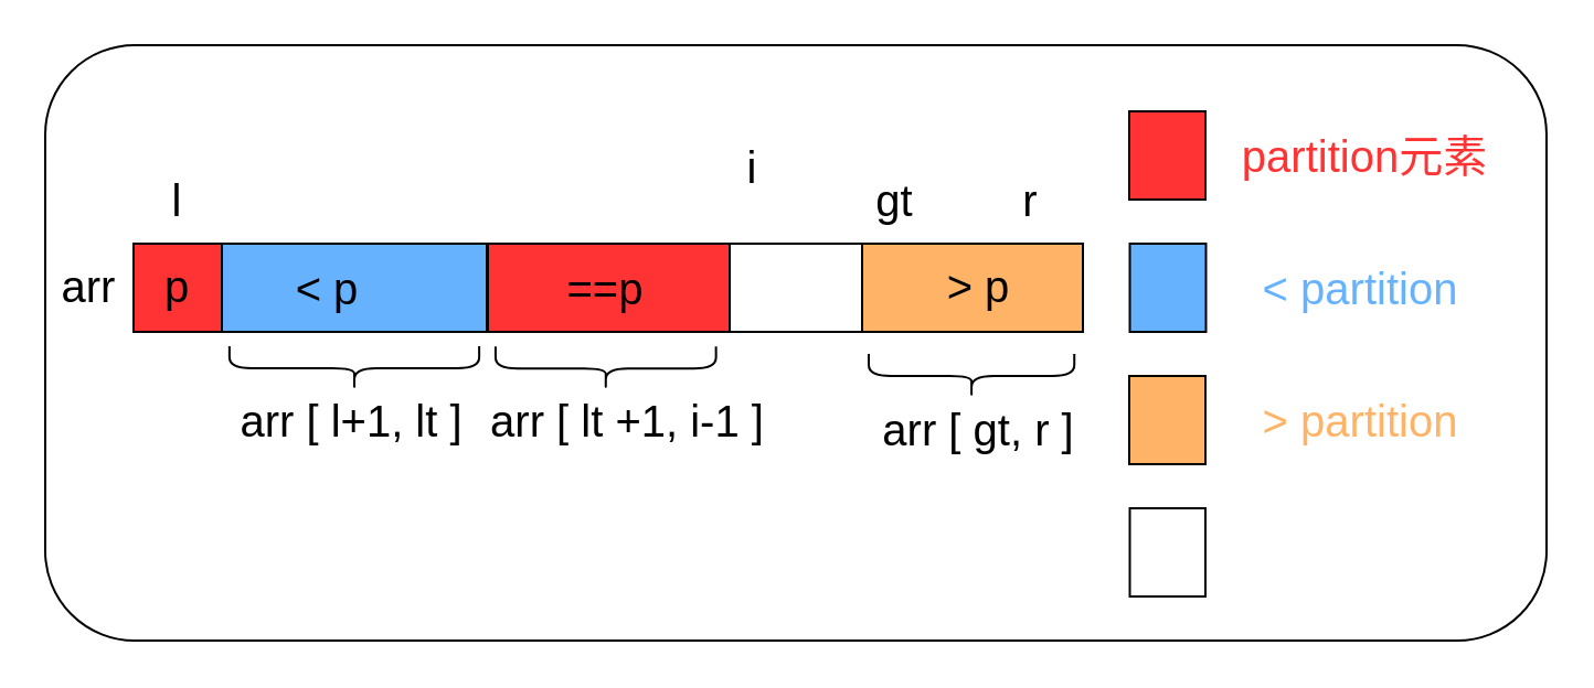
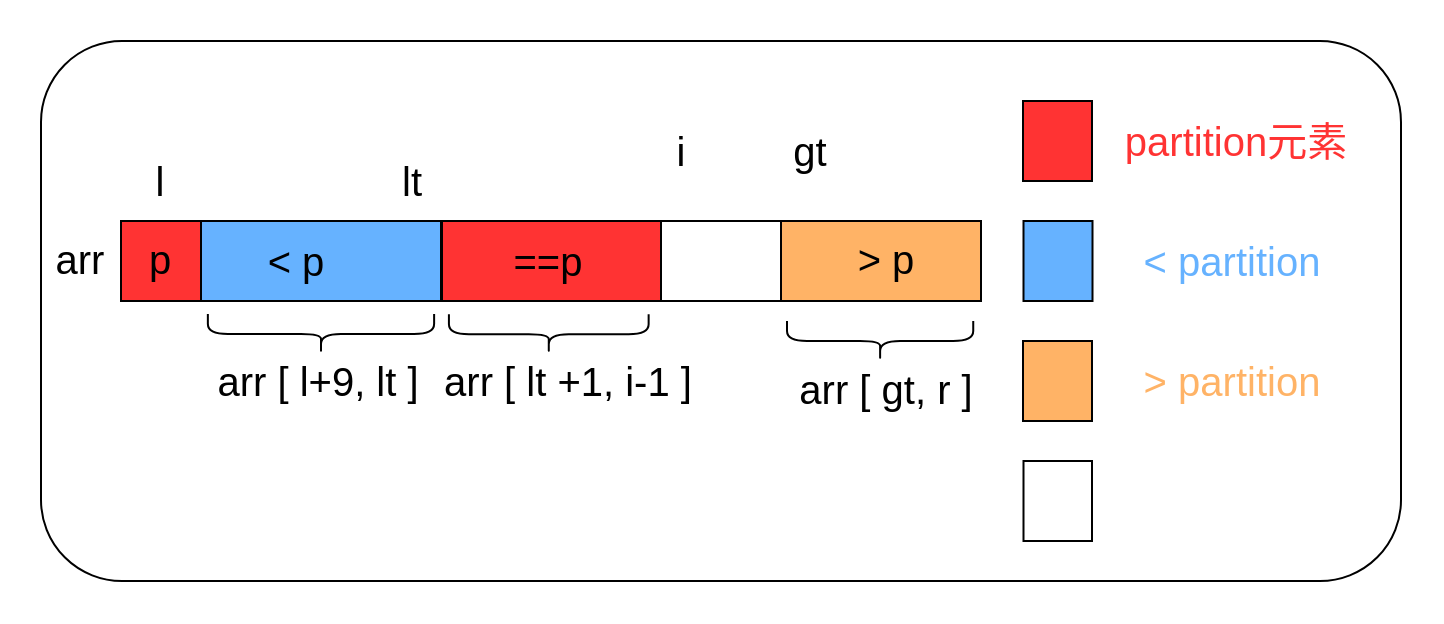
  <mxCell id="0" />
  <mxCell id="1" parent="0" />
  <mxCell id="2" value="" style="rounded=1;whiteSpace=wrap;html=1;" vertex="1" parent="1"><mxGeometry x="20" y="20" width="680" height="270" as="geometry" /></mxCell>
  <mxCell id="3" value="" style="rounded=0;whiteSpace=wrap;html=1;fillColor=none;" vertex="1" parent="1"><mxGeometry x="330" y="110" width="60" height="40" as="geometry" /></mxCell>
  <mxCell id="4" value="" style="rounded=0;whiteSpace=wrap;html=1;fillColor=#FF3333;" vertex="1" parent="1"><mxGeometry x="60" y="110" width="40" height="40" as="geometry" /></mxCell>
  <mxCell id="5" value="" style="rounded=0;whiteSpace=wrap;html=1;fillColor=#66B2FF;" vertex="1" parent="1"><mxGeometry x="100" y="110" width="120" height="40" as="geometry" /></mxCell>
  <mxCell id="6" value="" style="rounded=0;whiteSpace=wrap;html=1;fillColor=#FFB366;" vertex="1" parent="1"><mxGeometry x="390" y="110" width="100" height="40" as="geometry" /></mxCell>
+ <mxCell id="7" value="&lt;font style=&quot;font-size: 20px&quot;&gt;lt&lt;/font&gt;" style="text;html=1;strokeColor=none;fillColor=none;align=center;verticalAlign=middle;whiteSpace=wrap;rounded=0;" vertex="1" parent="1"><mxGeometry x="191" y="80" width="29.5" height="20" as="geometry" /></mxCell>
  <mxCell id="8" value="&lt;font style=&quot;font-size: 20px&quot;&gt;l&lt;/font&gt;" style="text;html=1;strokeColor=none;fillColor=none;align=center;verticalAlign=middle;whiteSpace=wrap;rounded=0;" vertex="1" parent="1"><mxGeometry x="60" y="80" width="40" height="20" as="geometry" /></mxCell>
  <mxCell id="9" value="&lt;font style=&quot;font-size: 20px&quot;&gt;i&lt;/font&gt;" style="text;html=1;strokeColor=none;fillColor=none;align=center;verticalAlign=middle;whiteSpace=wrap;rounded=0;" vertex="1" parent="1"><mxGeometry x="327" y="65" width="27" height="20" as="geometry" /></mxCell>
- <mxCell id="10" value="&lt;font style=&quot;font-size: 20px&quot;&gt;r&lt;/font&gt;" style="text;html=1;strokeColor=none;fillColor=none;align=center;verticalAlign=middle;whiteSpace=wrap;rounded=0;" vertex="1" parent="1"><mxGeometry x="453" y="80" width="27" height="20" as="geometry" /></mxCell>
  <mxCell id="11" value="&lt;font style=&quot;font-size: 20px&quot;&gt;p&lt;/font&gt;" style="text;html=1;strokeColor=none;fillColor=none;align=center;verticalAlign=middle;whiteSpace=wrap;rounded=0;" vertex="1" parent="1"><mxGeometry x="60" y="119" width="40" height="20" as="geometry" /></mxCell>
  <mxCell id="12" value="&lt;font style=&quot;font-size: 20px&quot;&gt;&amp;lt; p&lt;/font&gt;" style="text;html=1;strokeColor=none;fillColor=none;align=center;verticalAlign=middle;whiteSpace=wrap;rounded=0;" vertex="1" parent="1"><mxGeometry x="118" y="120" width="60" height="20" as="geometry" /></mxCell>
  <mxCell id="13" value="&lt;font style=&quot;font-size: 20px&quot;&gt;&amp;gt; p&lt;/font&gt;" style="text;html=1;strokeColor=none;fillColor=none;align=center;verticalAlign=middle;whiteSpace=wrap;rounded=0;" vertex="1" parent="1"><mxGeometry x="413" y="119" width="60" height="20" as="geometry" /></mxCell>
  <mxCell id="14" value="" style="rounded=0;whiteSpace=wrap;html=1;fillColor=#FF3333;" vertex="1" parent="1"><mxGeometry x="511" y="50" width="34.5" height="40" as="geometry" /></mxCell>
  <mxCell id="15" value="" style="rounded=0;whiteSpace=wrap;html=1;fillColor=#66B2FF;" vertex="1" parent="1"><mxGeometry x="511.25" y="110" width="34.5" height="40" as="geometry" /></mxCell>
  <mxCell id="16" value="" style="rounded=0;whiteSpace=wrap;html=1;fillColor=#FFB366;" vertex="1" parent="1"><mxGeometry x="511" y="170" width="34.5" height="40" as="geometry" /></mxCell>
  <mxCell id="17" value="" style="rounded=0;whiteSpace=wrap;html=1;fillColor=none;" vertex="1" parent="1"><mxGeometry x="511.25" y="230" width="34.25" height="40" as="geometry" /></mxCell>
  <mxCell id="18" value="&lt;font style=&quot;font-size: 20px&quot; color=&quot;#ff3333&quot;&gt;partition元素&lt;/font&gt;" style="text;html=1;strokeColor=none;fillColor=none;align=center;verticalAlign=middle;whiteSpace=wrap;rounded=0;" vertex="1" parent="1"><mxGeometry x="537.5" y="60" width="160" height="20" as="geometry" /></mxCell>
  <mxCell id="19" value="&lt;font style=&quot;font-size: 20px&quot; color=&quot;#66b2ff&quot;&gt;&amp;lt; partition&lt;/font&gt;" style="text;html=1;strokeColor=none;fillColor=none;align=center;verticalAlign=middle;whiteSpace=wrap;rounded=0;" vertex="1" parent="1"><mxGeometry x="535.5" y="120" width="160" height="20" as="geometry" /></mxCell>
  <mxCell id="20" value="&lt;font style=&quot;font-size: 20px&quot; color=&quot;#ffb366&quot;&gt;&amp;gt; partition&lt;/font&gt;" style="text;html=1;strokeColor=none;fillColor=none;align=center;verticalAlign=middle;whiteSpace=wrap;rounded=0;" vertex="1" parent="1"><mxGeometry x="560.5" y="180" width="110" height="20" as="geometry" /></mxCell>
  <mxCell id="21" value="" style="shape=curlyBracket;whiteSpace=wrap;html=1;rounded=1;flipH=1;rotation=90;" vertex="1" parent="1"><mxGeometry x="150" y="110" width="20" height="113.13" as="geometry" /></mxCell>
- <mxCell id="22" value="&lt;font style=&quot;font-size: 20px&quot;&gt;arr [ l+1, lt ]&lt;/font&gt;" style="text;html=1;strokeColor=none;fillColor=none;align=center;verticalAlign=middle;whiteSpace=wrap;rounded=0;" vertex="1" parent="1"><mxGeometry x="98" y="180" width="122" height="20" as="geometry" /></mxCell>
+ <mxCell id="22" value="&lt;font style=&quot;font-size: 20px&quot;&gt;arr [ l+9, lt ]&lt;/font&gt;" style="text;html=1;strokeColor=none;fillColor=none;align=center;verticalAlign=middle;whiteSpace=wrap;rounded=0;" vertex="1" parent="1"><mxGeometry x="98" y="180" width="122" height="20" as="geometry" /></mxCell>
  <mxCell id="23" value="" style="shape=curlyBracket;whiteSpace=wrap;html=1;rounded=1;flipH=1;rotation=90;" vertex="1" parent="1"><mxGeometry x="429.56" y="123.45" width="20" height="93.12" as="geometry" /></mxCell>
  <mxCell id="24" value="&lt;font style=&quot;font-size: 20px&quot;&gt;arr [ gt, r ]&lt;/font&gt;" style="text;html=1;strokeColor=none;fillColor=none;align=center;verticalAlign=middle;whiteSpace=wrap;rounded=0;" vertex="1" parent="1"><mxGeometry x="383" y="184" width="120" height="20" as="geometry" /></mxCell>
  <mxCell id="25" value="&lt;font style=&quot;font-size: 20px&quot;&gt;arr&lt;/font&gt;" style="text;html=1;strokeColor=none;fillColor=none;align=center;verticalAlign=middle;whiteSpace=wrap;rounded=0;" vertex="1" parent="1"><mxGeometry x="20" y="119" width="40" height="20" as="geometry" /></mxCell>
- <mxCell id="26" value="&lt;font style=&quot;font-size: 20px&quot;&gt;gt&lt;/font&gt;" style="text;html=1;strokeColor=none;fillColor=none;align=center;verticalAlign=middle;whiteSpace=wrap;rounded=0;" vertex="1" parent="1"><mxGeometry x="390" y="80" width="29.5" height="20" as="geometry" /></mxCell>
+ <mxCell id="26" value="&lt;font style=&quot;font-size: 20px&quot;&gt;gt&lt;/font&gt;" style="text;html=1;strokeColor=none;fillColor=none;align=center;verticalAlign=middle;whiteSpace=wrap;rounded=0;" vertex="1" parent="1"><mxGeometry x="390" y="65" width="29.5" height="20" as="geometry" /></mxCell>
  <mxCell id="27" value="" style="rounded=0;whiteSpace=wrap;html=1;fillColor=#FF3333;" vertex="1" parent="1"><mxGeometry x="220.5" y="110" width="109.5" height="40" as="geometry" /></mxCell>
  <mxCell id="28" value="" style="shape=curlyBracket;whiteSpace=wrap;html=1;rounded=1;flipH=1;rotation=90;" vertex="1" parent="1"><mxGeometry x="263.89" y="116.64" width="20" height="99.86" as="geometry" /></mxCell>
  <mxCell id="29" value="&lt;font style=&quot;font-size: 20px&quot;&gt;arr [ lt +1, i-1 ]&lt;/font&gt;" style="text;html=1;strokeColor=none;fillColor=none;align=center;verticalAlign=middle;whiteSpace=wrap;rounded=0;" vertex="1" parent="1"><mxGeometry x="214" y="180" width="140" height="20" as="geometry" /></mxCell>
  <mxCell id="30" value="&lt;font style=&quot;font-size: 20px&quot;&gt;==p&lt;/font&gt;" style="text;html=1;strokeColor=none;fillColor=none;align=center;verticalAlign=middle;whiteSpace=wrap;rounded=0;" vertex="1" parent="1"><mxGeometry x="253.89" y="120" width="40" height="20" as="geometry" /></mxCell>
